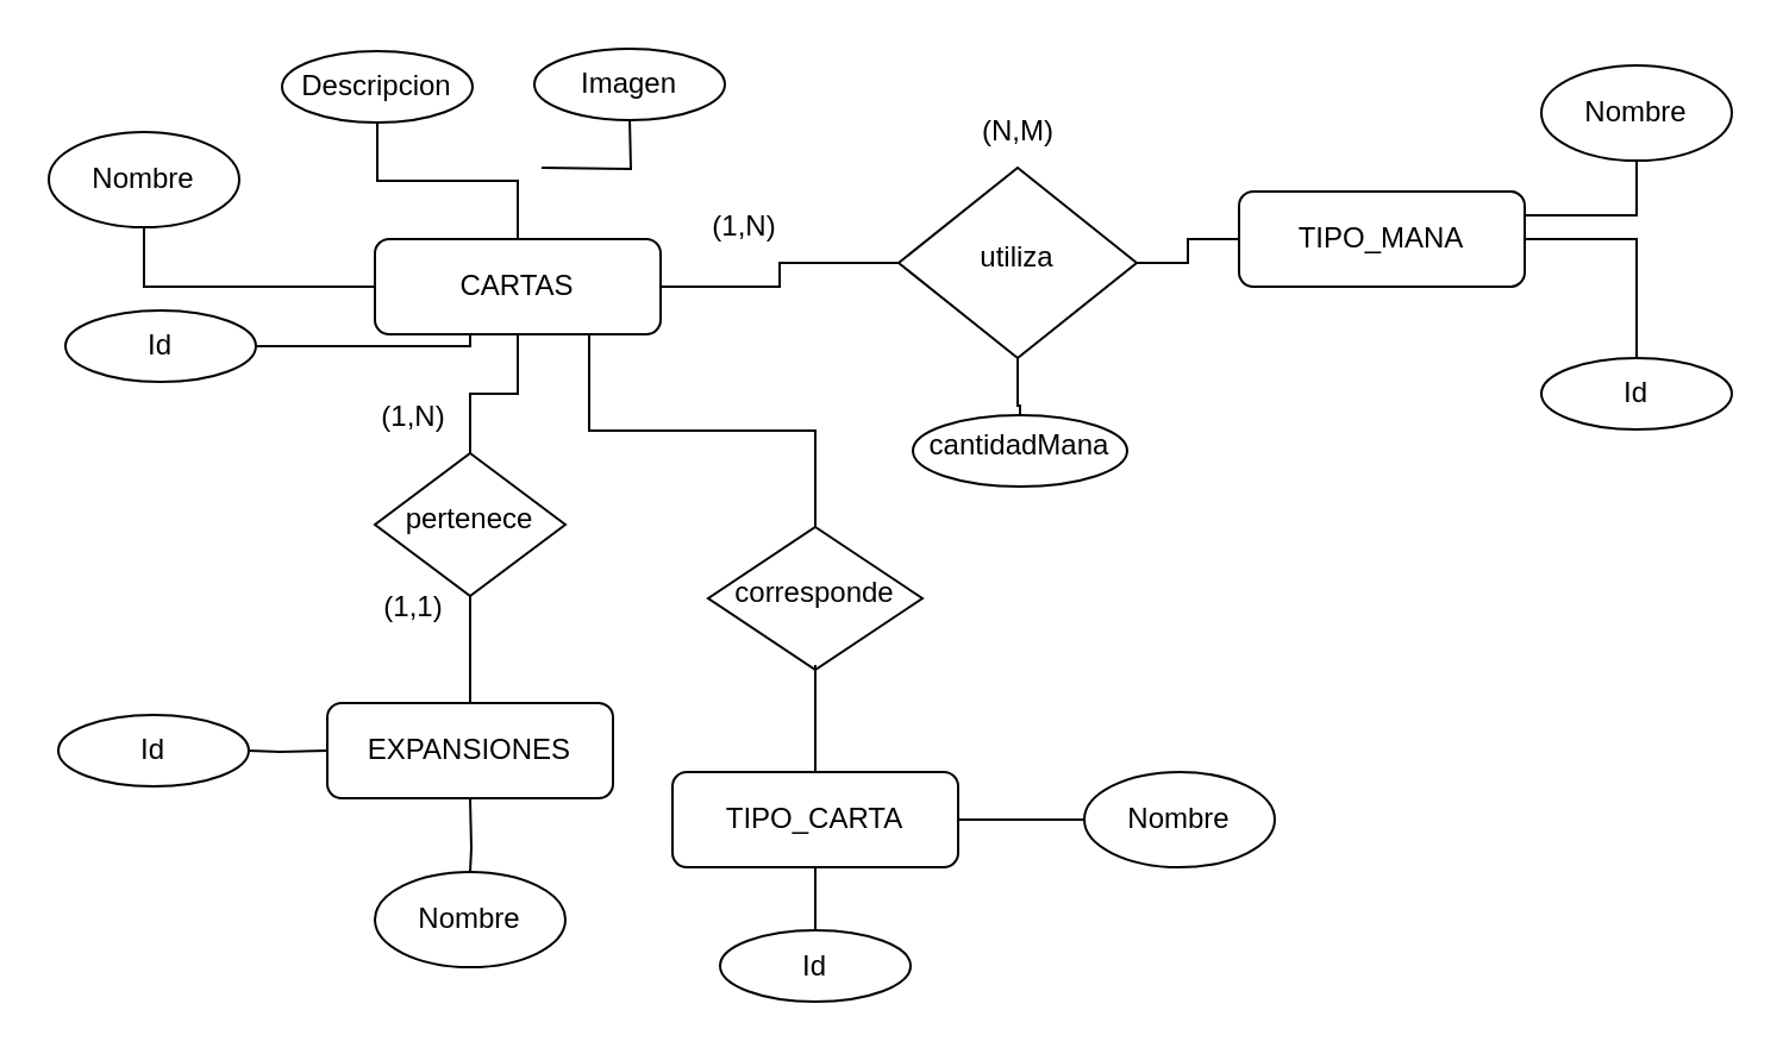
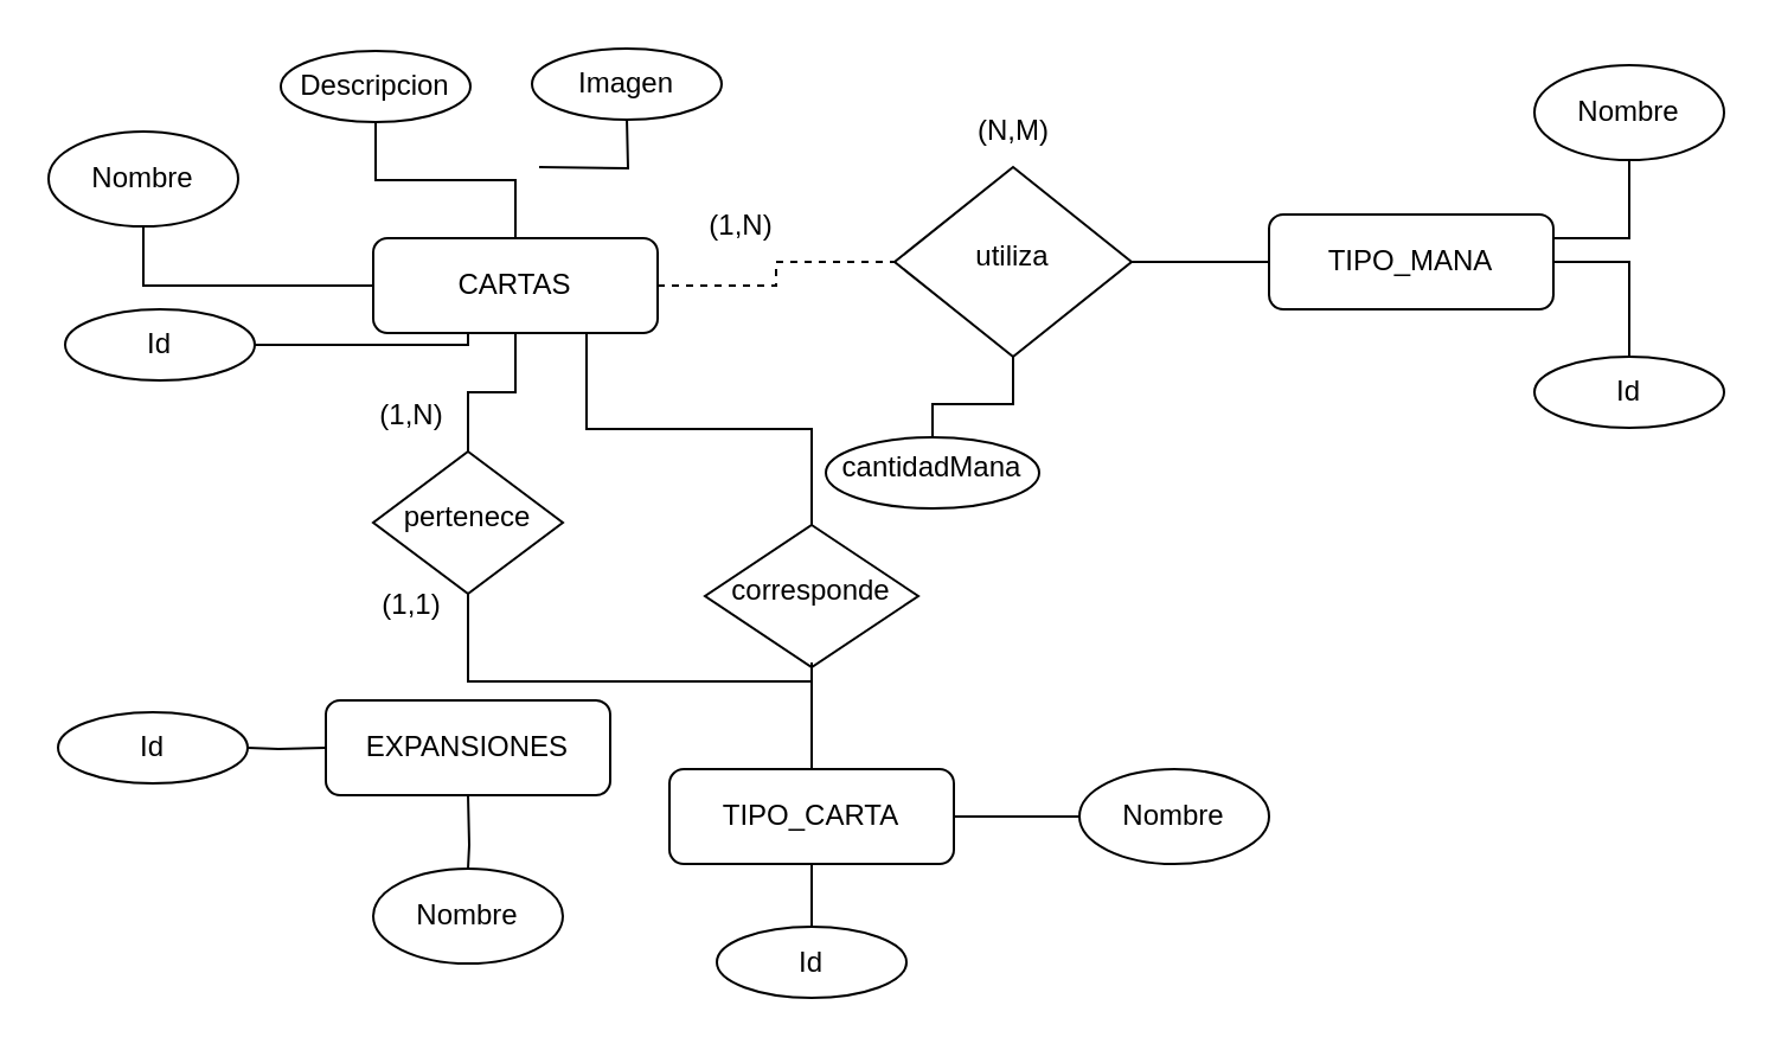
  <mxCell id="0" />
  <mxCell id="1" parent="0" />
- <mxCell id="2" value="" style="rounded=0;html=1;jettySize=auto;orthogonalLoop=1;fontSize=11;endArrow=none;endFill=0;endSize=8;strokeWidth=1;shadow=0;labelBackgroundColor=none;edgeStyle=orthogonalEdgeStyle;strokeColor=default;" edge="1" parent="1" source="6" target="9"><mxGeometry relative="1" as="geometry" /></mxCell>
+ <mxCell id="2" value="" style="rounded=0;html=1;jettySize=auto;orthogonalLoop=1;fontSize=11;endArrow=none;endFill=0;endSize=8;strokeWidth=1;shadow=0;labelBackgroundColor=none;edgeStyle=orthogonalEdgeStyle;strokeColor=default;dashed=1;" edge="1" parent="1" source="6" target="9"><mxGeometry relative="1" as="geometry" /></mxCell>
  <mxCell id="3" value="" style="edgeStyle=orthogonalEdgeStyle;rounded=0;orthogonalLoop=1;jettySize=auto;html=1;strokeColor=default;endArrow=none;endFill=0;" edge="1" parent="1" source="6" target="13"><mxGeometry relative="1" as="geometry" /></mxCell>
  <mxCell id="4" value="" style="edgeStyle=orthogonalEdgeStyle;rounded=0;orthogonalLoop=1;jettySize=auto;html=1;endArrow=none;endFill=0;" edge="1" parent="1" source="6" target="14"><mxGeometry relative="1" as="geometry" /></mxCell>
  <mxCell id="5" value="" style="edgeStyle=orthogonalEdgeStyle;rounded=0;orthogonalLoop=1;jettySize=auto;html=1;strokeColor=default;endArrow=none;endFill=0;" edge="1" parent="1" source="6" target="22"><mxGeometry relative="1" as="geometry" /></mxCell>
  <mxCell id="6" value="CARTAS" style="rounded=1;whiteSpace=wrap;html=1;fontSize=12;glass=0;strokeWidth=1;shadow=0;" vertex="1" parent="1"><mxGeometry x="157" y="100" width="120" height="40" as="geometry" /></mxCell>
  <mxCell id="7" value="&lt;br&gt;" style="edgeStyle=orthogonalEdgeStyle;rounded=0;html=1;jettySize=auto;orthogonalLoop=1;fontSize=11;endArrow=none;endFill=0;endSize=8;strokeWidth=1;shadow=0;labelBackgroundColor=none;strokeColor=default;" edge="1" parent="1" source="9" target="10"><mxGeometry y="10" relative="1" as="geometry"><mxPoint as="offset" /></mxGeometry></mxCell>
  <mxCell id="8" value="" style="edgeStyle=orthogonalEdgeStyle;rounded=0;orthogonalLoop=1;jettySize=auto;html=1;strokeColor=default;endArrow=none;endFill=0;" edge="1" parent="1" source="9" target="12"><mxGeometry relative="1" as="geometry" /></mxCell>
  <mxCell id="9" value="utiliza" style="rhombus;whiteSpace=wrap;html=1;shadow=0;fontFamily=Helvetica;fontSize=12;align=center;strokeWidth=1;spacing=6;spacingTop=-4;" vertex="1" parent="1"><mxGeometry x="377" y="70" width="100" height="80" as="geometry" /></mxCell>
- <mxCell id="10" value="TIPO_MANA" style="rounded=1;whiteSpace=wrap;html=1;fontSize=12;glass=0;strokeWidth=1;shadow=0;" vertex="1" parent="1"><mxGeometry x="520" y="80" width="120" height="40" as="geometry" /></mxCell>
+ <mxCell id="10" value="TIPO_MANA" style="rounded=1;whiteSpace=wrap;html=1;fontSize=12;glass=0;strokeWidth=1;shadow=0;" vertex="1" parent="1"><mxGeometry x="535" y="90" width="120" height="40" as="geometry" /></mxCell>
  <mxCell id="11" value="EXPANSIONES" style="rounded=1;whiteSpace=wrap;html=1;fontSize=12;glass=0;strokeWidth=1;shadow=0;" vertex="1" parent="1"><mxGeometry x="137" y="295" width="120" height="40" as="geometry" /></mxCell>
- <mxCell id="12" value="cantidadMana" style="ellipse;whiteSpace=wrap;html=1;shadow=0;strokeWidth=1;spacing=6;spacingTop=-4;" vertex="1" parent="1"><mxGeometry x="383" y="174" width="90" height="30" as="geometry" /></mxCell>
+ <mxCell id="12" value="cantidadMana" style="ellipse;whiteSpace=wrap;html=1;shadow=0;strokeWidth=1;spacing=6;spacingTop=-4;" vertex="1" parent="1"><mxGeometry x="348" y="184" width="90" height="30" as="geometry" /></mxCell>
  <mxCell id="13" value="Nombre" style="ellipse;whiteSpace=wrap;html=1;rounded=1;glass=0;strokeWidth=1;shadow=0;" vertex="1" parent="1"><mxGeometry x="20" y="55" width="80" height="40" as="geometry" /></mxCell>
  <mxCell id="14" value="Descripcion" style="ellipse;whiteSpace=wrap;html=1;rounded=1;glass=0;strokeWidth=1;shadow=0;" vertex="1" parent="1"><mxGeometry x="118" y="21" width="80" height="30" as="geometry" /></mxCell>
  <mxCell id="15" value="" style="edgeStyle=orthogonalEdgeStyle;rounded=0;orthogonalLoop=1;jettySize=auto;html=1;exitX=0.25;exitY=1;exitDx=0;exitDy=0;strokeColor=default;endArrow=none;endFill=0;" edge="1" parent="1" source="6" target="16"><mxGeometry relative="1" as="geometry"><mxPoint x="70" y="140" as="sourcePoint" /><Array as="points"><mxPoint x="197" y="145" /></Array></mxGeometry></mxCell>
  <mxCell id="16" value="Id" style="ellipse;whiteSpace=wrap;html=1;rounded=1;glass=0;strokeWidth=1;shadow=0;" vertex="1" parent="1"><mxGeometry x="27" y="130" width="80" height="30" as="geometry" /></mxCell>
  <mxCell id="17" value="" style="edgeStyle=orthogonalEdgeStyle;rounded=0;orthogonalLoop=1;jettySize=auto;html=1;exitX=1;exitY=0.5;exitDx=0;exitDy=0;strokeColor=default;endArrow=none;endFill=0;" edge="1" parent="1" source="10" target="18"><mxGeometry relative="1" as="geometry"><mxPoint x="814" y="110" as="sourcePoint" /></mxGeometry></mxCell>
  <mxCell id="18" value="Id" style="ellipse;whiteSpace=wrap;html=1;rounded=1;glass=0;strokeWidth=1;shadow=0;" vertex="1" parent="1"><mxGeometry x="647" y="150" width="80" height="30" as="geometry" /></mxCell>
  <mxCell id="19" value="" style="edgeStyle=orthogonalEdgeStyle;rounded=0;orthogonalLoop=1;jettySize=auto;html=1;exitX=1;exitY=0.25;exitDx=0;exitDy=0;strokeColor=default;endArrow=none;endFill=0;" edge="1" parent="1" source="10" target="20"><mxGeometry relative="1" as="geometry"><mxPoint x="597" y="47" as="sourcePoint" /></mxGeometry></mxCell>
  <mxCell id="20" value="Nombre" style="ellipse;whiteSpace=wrap;html=1;rounded=1;glass=0;strokeWidth=1;shadow=0;" vertex="1" parent="1"><mxGeometry x="647" y="27" width="80" height="40" as="geometry" /></mxCell>
- <mxCell id="21" value="" style="edgeStyle=orthogonalEdgeStyle;rounded=0;orthogonalLoop=1;jettySize=auto;html=1;exitX=0.5;exitY=1;exitDx=0;exitDy=0;strokeColor=default;endArrow=none;endFill=0;" edge="1" parent="1" source="22" target="11"><mxGeometry relative="1" as="geometry"><mxPoint x="226" y="225" as="sourcePoint" /></mxGeometry></mxCell>
+ <mxCell id="21" value="" style="edgeStyle=orthogonalEdgeStyle;rounded=0;orthogonalLoop=1;jettySize=auto;html=1;exitX=0.5;exitY=1;exitDx=0;exitDy=0;strokeColor=default;endArrow=none;endFill=0;" edge="1" parent="1" source="22" target="34"><mxGeometry relative="1" as="geometry"><mxPoint x="226" y="225" as="sourcePoint" /></mxGeometry></mxCell>
  <mxCell id="22" value="pertenece" style="rhombus;whiteSpace=wrap;html=1;shadow=0;fontFamily=Helvetica;fontSize=12;align=center;strokeWidth=1;spacing=6;spacingTop=-4;" vertex="1" parent="1"><mxGeometry x="157" y="190" width="80" height="60" as="geometry" /></mxCell>
  <mxCell id="23" value="" style="edgeStyle=orthogonalEdgeStyle;rounded=0;orthogonalLoop=1;jettySize=auto;html=1;exitX=0;exitY=0.5;exitDx=0;exitDy=0;strokeColor=default;endArrow=none;endFill=0;" edge="1" parent="1" target="24"><mxGeometry relative="1" as="geometry"><mxPoint x="137" y="315" as="sourcePoint" /><Array as="points" /></mxGeometry></mxCell>
  <mxCell id="24" value="Id" style="ellipse;whiteSpace=wrap;html=1;rounded=1;glass=0;strokeWidth=1;shadow=0;" vertex="1" parent="1"><mxGeometry x="24" y="300" width="80" height="30" as="geometry" /></mxCell>
  <mxCell id="25" value="" style="edgeStyle=orthogonalEdgeStyle;rounded=0;orthogonalLoop=1;jettySize=auto;html=1;exitX=0.5;exitY=1;exitDx=0;exitDy=0;strokeColor=default;endArrow=none;endFill=0;" edge="1" parent="1" target="26"><mxGeometry relative="1" as="geometry"><mxPoint x="197" y="335" as="sourcePoint" /></mxGeometry></mxCell>
  <mxCell id="26" value="Nombre" style="ellipse;whiteSpace=wrap;html=1;rounded=1;glass=0;strokeWidth=1;shadow=0;" vertex="1" parent="1"><mxGeometry x="157" y="366" width="80" height="40" as="geometry" /></mxCell>
  <mxCell id="27" value="" style="edgeStyle=orthogonalEdgeStyle;rounded=0;orthogonalLoop=1;jettySize=auto;html=1;entryX=0.5;entryY=1;entryDx=0;entryDy=0;strokeColor=default;endArrow=none;endFill=0;" edge="1" parent="1"><mxGeometry relative="1" as="geometry"><mxPoint x="227" y="70" as="sourcePoint" /><mxPoint x="264" y="49" as="targetPoint" /></mxGeometry></mxCell>
  <mxCell id="28" value="Imagen" style="ellipse;whiteSpace=wrap;html=1;rounded=1;glass=0;strokeWidth=1;shadow=0;" vertex="1" parent="1"><mxGeometry x="224" y="20" width="80" height="30" as="geometry" /></mxCell>
  <mxCell id="29" value="(1,N)" style="text;html=1;align=center;verticalAlign=middle;resizable=0;points=[];autosize=1;strokeColor=none;fillColor=none;" vertex="1" parent="1"><mxGeometry x="148" y="160" width="50" height="30" as="geometry" /></mxCell>
  <mxCell id="30" value="(1,1)" style="text;html=1;align=center;verticalAlign=middle;resizable=0;points=[];autosize=1;strokeColor=none;fillColor=none;" vertex="1" parent="1"><mxGeometry x="148" y="240" width="50" height="30" as="geometry" /></mxCell>
  <mxCell id="31" value="(1,N)" style="text;html=1;align=center;verticalAlign=middle;resizable=0;points=[];autosize=1;strokeColor=none;fillColor=none;" vertex="1" parent="1"><mxGeometry x="287" y="80" width="50" height="30" as="geometry" /></mxCell>
  <mxCell id="32" value="(N,M)" style="text;html=1;align=center;verticalAlign=middle;resizable=0;points=[];autosize=1;strokeColor=none;fillColor=none;" vertex="1" parent="1"><mxGeometry x="402" y="40" width="50" height="30" as="geometry" /></mxCell>
  <mxCell id="33" value="" style="edgeStyle=orthogonalEdgeStyle;rounded=0;orthogonalLoop=1;jettySize=auto;html=1;strokeColor=default;endArrow=none;endFill=0;exitX=0.75;exitY=1;exitDx=0;exitDy=0;" edge="1" parent="1" source="6" target="35"><mxGeometry relative="1" as="geometry"><mxPoint x="372" y="161" as="sourcePoint" /></mxGeometry></mxCell>
  <mxCell id="34" value="TIPO_CARTA" style="rounded=1;whiteSpace=wrap;html=1;fontSize=12;glass=0;strokeWidth=1;shadow=0;" vertex="1" parent="1"><mxGeometry x="282" y="324" width="120" height="40" as="geometry" /></mxCell>
  <mxCell id="35" value="corresponde" style="rhombus;whiteSpace=wrap;html=1;shadow=0;fontFamily=Helvetica;fontSize=12;align=center;strokeWidth=1;spacing=6;spacingTop=-4;" vertex="1" parent="1"><mxGeometry x="297" y="221" width="90" height="60" as="geometry" /></mxCell>
  <mxCell id="36" value="" style="edgeStyle=orthogonalEdgeStyle;rounded=0;orthogonalLoop=1;jettySize=auto;html=1;exitX=0.5;exitY=1;exitDx=0;exitDy=0;strokeColor=default;endArrow=none;endFill=0;" edge="1" parent="1"><mxGeometry relative="1" as="geometry"><mxPoint x="342" y="279" as="sourcePoint" /><mxPoint x="342" y="324" as="targetPoint" /></mxGeometry></mxCell>
  <mxCell id="37" value="" style="edgeStyle=orthogonalEdgeStyle;rounded=0;orthogonalLoop=1;jettySize=auto;html=1;exitX=0.5;exitY=1;exitDx=0;exitDy=0;strokeColor=default;endArrow=none;endFill=0;" edge="1" parent="1" source="34" target="38"><mxGeometry relative="1" as="geometry"><mxPoint x="429" y="350.5" as="sourcePoint" /></mxGeometry></mxCell>
  <mxCell id="38" value="Id" style="ellipse;whiteSpace=wrap;html=1;rounded=1;glass=0;strokeWidth=1;shadow=0;" vertex="1" parent="1"><mxGeometry x="302" y="390.5" width="80" height="30" as="geometry" /></mxCell>
  <mxCell id="39" value="" style="edgeStyle=orthogonalEdgeStyle;rounded=0;orthogonalLoop=1;jettySize=auto;html=1;exitX=1;exitY=0.5;exitDx=0;exitDy=0;strokeColor=default;endArrow=none;endFill=0;" edge="1" parent="1" source="34" target="40"><mxGeometry relative="1" as="geometry"><mxPoint x="429" y="340.5" as="sourcePoint" /></mxGeometry></mxCell>
  <mxCell id="40" value="Nombre" style="ellipse;whiteSpace=wrap;html=1;rounded=1;glass=0;strokeWidth=1;shadow=0;" vertex="1" parent="1"><mxGeometry x="455" y="324" width="80" height="40" as="geometry" /></mxCell>
